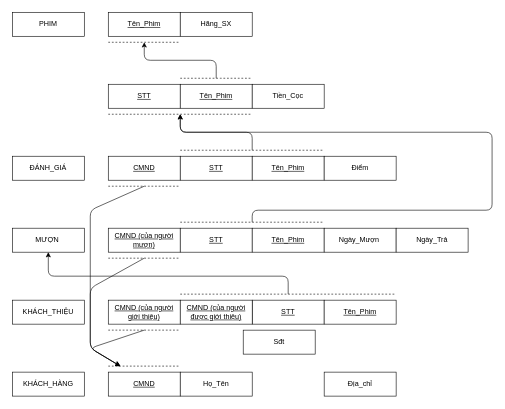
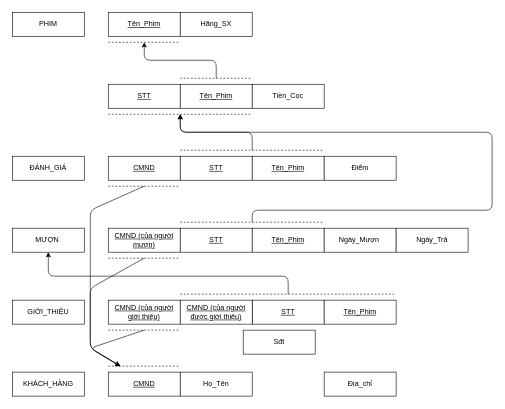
  <mxCell id="0" />
  <mxCell id="1" parent="0" />
  <mxCell id="2" value="&lt;u&gt;Tên_Phim&lt;/u&gt;" style="rounded=0;whiteSpace=wrap;html=1;glass=0;gradientColor=none;" parent="1" vertex="1"><mxGeometry x="180" y="20" width="120" height="40" as="geometry" /></mxCell>
  <mxCell id="3" value="Hãng_SX" style="rounded=0;whiteSpace=wrap;html=1;glass=0;gradientColor=none;" parent="1" vertex="1"><mxGeometry x="300" y="20" width="120" height="40" as="geometry" /></mxCell>
  <mxCell id="4" value="PHIM" style="rounded=0;whiteSpace=wrap;html=1;glass=0;gradientColor=none;" parent="1" vertex="1"><mxGeometry y="20" width="120" height="40" as="geometry" x="20" /></mxCell>
  <mxCell id="5" value="&lt;u&gt;STT&lt;/u&gt;" style="rounded=0;whiteSpace=wrap;html=1;glass=0;gradientColor=none;" parent="1" vertex="1"><mxGeometry x="180" y="140" width="120" height="40" as="geometry" /></mxCell>
  <mxCell id="6" value="&lt;u&gt;Tên_Phim&lt;/u&gt;" style="rounded=0;whiteSpace=wrap;html=1;glass=0;gradientColor=none;" parent="1" vertex="1"><mxGeometry x="300" y="140" width="120" height="40" as="geometry" /></mxCell>
  <mxCell id="7" value="Tiền_Cọc" style="rounded=0;whiteSpace=wrap;html=1;glass=0;gradientColor=none;" parent="1" vertex="1"><mxGeometry x="420" y="140" width="120" height="40" as="geometry" /></mxCell>
  <mxCell id="8" value="" style="endArrow=none;dashed=1;html=1;" parent="1" edge="1"><mxGeometry width="50" height="50" relative="1" as="geometry"><mxPoint x="180" y="70" as="sourcePoint" /><mxPoint x="300" y="70" as="targetPoint" /><Array as="points"><mxPoint x="240" y="70" /></Array></mxGeometry></mxCell>
  <mxCell id="9" value="ĐÁNH_GIÁ" style="rounded=0;whiteSpace=wrap;html=1;glass=0;gradientColor=none;" parent="1" vertex="1"><mxGeometry y="260" width="120" height="40" as="geometry" x="20" /></mxCell>
  <mxCell id="10" value="&lt;u&gt;CMND&lt;/u&gt;" style="rounded=0;whiteSpace=wrap;html=1;glass=0;gradientColor=none;" parent="1" vertex="1"><mxGeometry x="180" y="260" width="120" height="40" as="geometry" /></mxCell>
  <mxCell id="11" value="&lt;u&gt;STT&lt;/u&gt;" style="rounded=0;whiteSpace=wrap;html=1;glass=0;gradientColor=none;" parent="1" vertex="1"><mxGeometry x="300" y="260" width="120" height="40" as="geometry" /></mxCell>
  <mxCell id="12" value="&lt;u&gt;Tên_Phim&lt;/u&gt;" style="rounded=0;whiteSpace=wrap;html=1;glass=0;gradientColor=none;" parent="1" vertex="1"><mxGeometry x="420" y="260" width="120" height="40" as="geometry" /></mxCell>
  <mxCell id="13" value="Điểm" style="rounded=0;whiteSpace=wrap;html=1;glass=0;gradientColor=none;" parent="1" vertex="1"><mxGeometry x="540" y="260" width="120" height="40" as="geometry" /></mxCell>
  <mxCell id="14" value="" style="endArrow=none;dashed=1;html=1;" parent="1" edge="1"><mxGeometry width="50" height="50" relative="1" as="geometry"><mxPoint x="180" y="190" as="sourcePoint" /><mxPoint x="420" y="190" as="targetPoint" /><Array as="points"><mxPoint x="240" y="190" /></Array></mxGeometry></mxCell>
  <mxCell id="15" value="MƯỢN&amp;nbsp;" style="rounded=0;whiteSpace=wrap;html=1;glass=0;gradientColor=none;" parent="1" vertex="1"><mxGeometry y="380" width="120" height="40" as="geometry" x="20" /></mxCell>
  <mxCell id="16" value="&lt;u&gt;CMND (của người mượn)&lt;/u&gt;" style="rounded=0;whiteSpace=wrap;html=1;glass=0;gradientColor=none;" parent="1" vertex="1"><mxGeometry x="180" y="380" width="120" height="40" as="geometry" /></mxCell>
  <mxCell id="17" value="&lt;u&gt;STT&lt;/u&gt;" style="rounded=0;whiteSpace=wrap;html=1;glass=0;gradientColor=none;" parent="1" vertex="1"><mxGeometry x="300" y="380" width="120" height="40" as="geometry" /></mxCell>
  <mxCell id="18" value="&lt;u&gt;Tên_Phim&lt;/u&gt;" style="rounded=0;whiteSpace=wrap;html=1;glass=0;gradientColor=none;" parent="1" vertex="1"><mxGeometry x="420" y="380" width="120" height="40" as="geometry" /></mxCell>
  <mxCell id="19" value="Ngày_Mượn&amp;nbsp;" style="rounded=0;whiteSpace=wrap;html=1;glass=0;gradientColor=none;" parent="1" vertex="1"><mxGeometry x="540" y="380" width="120" height="40" as="geometry" /></mxCell>
  <mxCell id="20" value="Ngày_Trả" style="rounded=0;whiteSpace=wrap;html=1;glass=0;gradientColor=none;" parent="1" vertex="1"><mxGeometry x="660" y="380" width="120" height="40" as="geometry" /></mxCell>
  <mxCell id="21" value="" style="endArrow=none;dashed=1;html=1;" parent="1" edge="1"><mxGeometry width="50" height="50" relative="1" as="geometry"><mxPoint x="300" y="370" as="sourcePoint" /><mxPoint x="540" y="370" as="targetPoint" /><Array as="points"><mxPoint x="360" y="370" /></Array></mxGeometry></mxCell>
  <mxCell id="22" value="" style="endArrow=none;dashed=1;html=1;" parent="1" edge="1"><mxGeometry width="50" height="50" relative="1" as="geometry"><mxPoint x="300" y="250" as="sourcePoint" /><mxPoint x="540" y="250" as="targetPoint" /><Array as="points"><mxPoint x="360" y="250" /></Array></mxGeometry></mxCell>
  <mxCell id="23" value="" style="endArrow=none;dashed=1;html=1;" parent="1" edge="1"><mxGeometry width="50" height="50" relative="1" as="geometry"><mxPoint x="180" y="310" as="sourcePoint" /><mxPoint x="300" y="310" as="targetPoint" /><Array as="points"><mxPoint x="240" y="310" /></Array></mxGeometry></mxCell>
  <mxCell id="24" value="&lt;u&gt;CMND (của người giới thiệu)&lt;/u&gt;" style="rounded=0;whiteSpace=wrap;html=1;glass=0;gradientColor=none;" parent="1" vertex="1"><mxGeometry x="180" y="500" width="120" height="40" as="geometry" /></mxCell>
  <mxCell id="25" value="&lt;u&gt;STT&lt;/u&gt;" style="rounded=0;whiteSpace=wrap;html=1;glass=0;gradientColor=none;" parent="1" vertex="1"><mxGeometry x="420" y="500" width="120" height="40" as="geometry" /></mxCell>
- <mxCell id="26" value="KHÁCH_THIỆU" style="rounded=0;whiteSpace=wrap;html=1;glass=0;gradientColor=none;" parent="1" vertex="1"><mxGeometry y="500" width="120" height="40" as="geometry" x="20" /></mxCell>
+ <mxCell id="26" value="GIỚI_THIỆU" style="rounded=0;whiteSpace=wrap;html=1;glass=0;gradientColor=none;" parent="1" vertex="1"><mxGeometry y="500" width="120" height="40" as="geometry" x="20" /></mxCell>
  <mxCell id="27" value="" style="endArrow=none;dashed=1;html=1;" parent="1" edge="1"><mxGeometry width="50" height="50" relative="1" as="geometry"><mxPoint x="300" y="490" as="sourcePoint" /><mxPoint x="660" y="490" as="targetPoint" /><Array as="points"><mxPoint x="480" y="490" /></Array></mxGeometry></mxCell>
  <mxCell id="28" value="&lt;u&gt;Tên_Phim&lt;/u&gt;" style="rounded=0;whiteSpace=wrap;html=1;glass=0;gradientColor=none;" parent="1" vertex="1"><mxGeometry x="540" y="500" width="120" height="40" as="geometry" /></mxCell>
  <mxCell id="29" value="" style="endArrow=none;dashed=1;html=1;" parent="1" edge="1"><mxGeometry width="50" height="50" relative="1" as="geometry"><mxPoint x="180" y="550" as="sourcePoint" /><mxPoint x="300" y="550" as="targetPoint" /><Array as="points"><mxPoint x="240" y="550" /></Array></mxGeometry></mxCell>
  <mxCell id="30" value="" style="endArrow=none;dashed=1;html=1;" parent="1" edge="1"><mxGeometry width="50" height="50" relative="1" as="geometry"><mxPoint x="300" y="130" as="sourcePoint" /><mxPoint x="420" y="130" as="targetPoint" /><Array as="points"><mxPoint x="360" y="130" /></Array></mxGeometry></mxCell>
  <mxCell id="31" value="" style="endArrow=classic;html=1;" parent="1" edge="1"><mxGeometry width="50" height="50" relative="1" as="geometry"><mxPoint x="360" y="130" as="sourcePoint" /><mxPoint x="240" y="70" as="targetPoint" /><Array as="points"><mxPoint x="360" y="100" /><mxPoint x="240" y="100" /></Array></mxGeometry></mxCell>
  <mxCell id="32" value="&lt;u&gt;CMND&lt;/u&gt;" style="rounded=0;whiteSpace=wrap;html=1;glass=0;gradientColor=none;" parent="1" vertex="1"><mxGeometry x="180" y="620" width="120" height="40" as="geometry" /></mxCell>
  <mxCell id="33" value="&lt;font face=&quot;helvetica&quot;&gt;Họ_Tên&lt;/font&gt;" style="rounded=0;whiteSpace=wrap;html=1;glass=0;gradientColor=none;" parent="1" vertex="1"><mxGeometry x="300" y="620" width="120" height="40" as="geometry" /></mxCell>
  <mxCell id="34" value="Sđt" style="rounded=0;whiteSpace=wrap;html=1;glass=0;gradientColor=none;" parent="1" vertex="1"><mxGeometry x="405" y="550" width="120" height="40" as="geometry" /></mxCell>
  <mxCell id="35" value="KHÁCH_HÀNG" style="rounded=0;whiteSpace=wrap;html=1;glass=0;gradientColor=none;" parent="1" vertex="1"><mxGeometry y="620" width="120" height="40" as="geometry" x="20" /></mxCell>
  <mxCell id="36" value="" style="endArrow=none;dashed=1;html=1;" parent="1" edge="1"><mxGeometry width="50" height="50" relative="1" as="geometry"><mxPoint x="180" y="610" as="sourcePoint" /><mxPoint x="300" y="610" as="targetPoint" /><Array as="points"><mxPoint x="240" y="610" /></Array></mxGeometry></mxCell>
  <mxCell id="37" value="&lt;font face=&quot;helvetica&quot;&gt;Địa_chỉ&lt;/font&gt;" style="rounded=0;whiteSpace=wrap;html=1;glass=0;gradientColor=none;" parent="1" vertex="1"><mxGeometry x="540" y="620" width="120" height="40" as="geometry" /></mxCell>
  <mxCell id="38" value="" style="endArrow=none;dashed=1;html=1;" parent="1" edge="1"><mxGeometry width="50" height="50" relative="1" as="geometry"><mxPoint x="180" y="430" as="sourcePoint" /><mxPoint x="300" y="430" as="targetPoint" /><Array as="points"><mxPoint x="240" y="430" /></Array></mxGeometry></mxCell>
  <mxCell id="39" value="" style="endArrow=classic;html=1;" parent="1" edge="1"><mxGeometry width="50" height="50" relative="1" as="geometry"><mxPoint x="420" y="250" as="sourcePoint" /><mxPoint x="300" y="190" as="targetPoint" /><Array as="points"><mxPoint x="420" y="220" /><mxPoint x="300" y="220" /></Array></mxGeometry></mxCell>
  <mxCell id="40" value="" style="endArrow=classic;html=1;" parent="1" edge="1"><mxGeometry width="50" height="50" relative="1" as="geometry"><mxPoint x="420" y="370" as="sourcePoint" /><mxPoint x="300" y="190" as="targetPoint" /><Array as="points"><mxPoint x="420" y="350" /><mxPoint x="820" y="350" /><mxPoint x="820" y="220" /><mxPoint x="300" y="220" /></Array></mxGeometry></mxCell>
  <mxCell id="41" value="" style="endArrow=classic;html=1;" parent="1" edge="1"><mxGeometry width="50" height="50" relative="1" as="geometry"><mxPoint x="240" y="430" as="sourcePoint" /><mxPoint x="200" y="610" as="targetPoint" /><Array as="points"><mxPoint x="150" y="480" /><mxPoint x="150" y="580" /></Array></mxGeometry></mxCell>
  <mxCell id="42" value="" style="endArrow=classic;html=1;" parent="1" edge="1"><mxGeometry width="50" height="50" relative="1" as="geometry"><mxPoint x="240" y="310" as="sourcePoint" /><mxPoint x="200" y="610" as="targetPoint" /><Array as="points"><mxPoint x="150" y="350" /><mxPoint x="150" y="580" /></Array></mxGeometry></mxCell>
  <mxCell id="43" value="&lt;u&gt;CMND (của người được giới thiệu)&lt;/u&gt;" style="rounded=0;whiteSpace=wrap;html=1;glass=0;gradientColor=none;" vertex="1" parent="1"><mxGeometry x="300" y="500" width="120" height="40" as="geometry" /></mxCell>
  <mxCell id="44" value="" style="endArrow=classic;html=1;" edge="1" parent="1"><mxGeometry width="50" height="50" relative="1" as="geometry"><mxPoint x="240" y="550" as="sourcePoint" /><mxPoint x="200" y="610" as="targetPoint" /><Array as="points"><mxPoint x="150" y="580" /></Array></mxGeometry></mxCell>
  <mxCell id="45" value="" style="endArrow=classic;html=1;entryX=0.5;entryY=1;entryDx=0;entryDy=0;" edge="1" parent="1" target="15"><mxGeometry width="50" height="50" relative="1" as="geometry"><mxPoint x="480" y="490" as="sourcePoint" /><mxPoint x="320" y="460" as="targetPoint" /><Array as="points"><mxPoint x="480" y="460" /><mxPoint x="80" y="460" /></Array></mxGeometry></mxCell>
